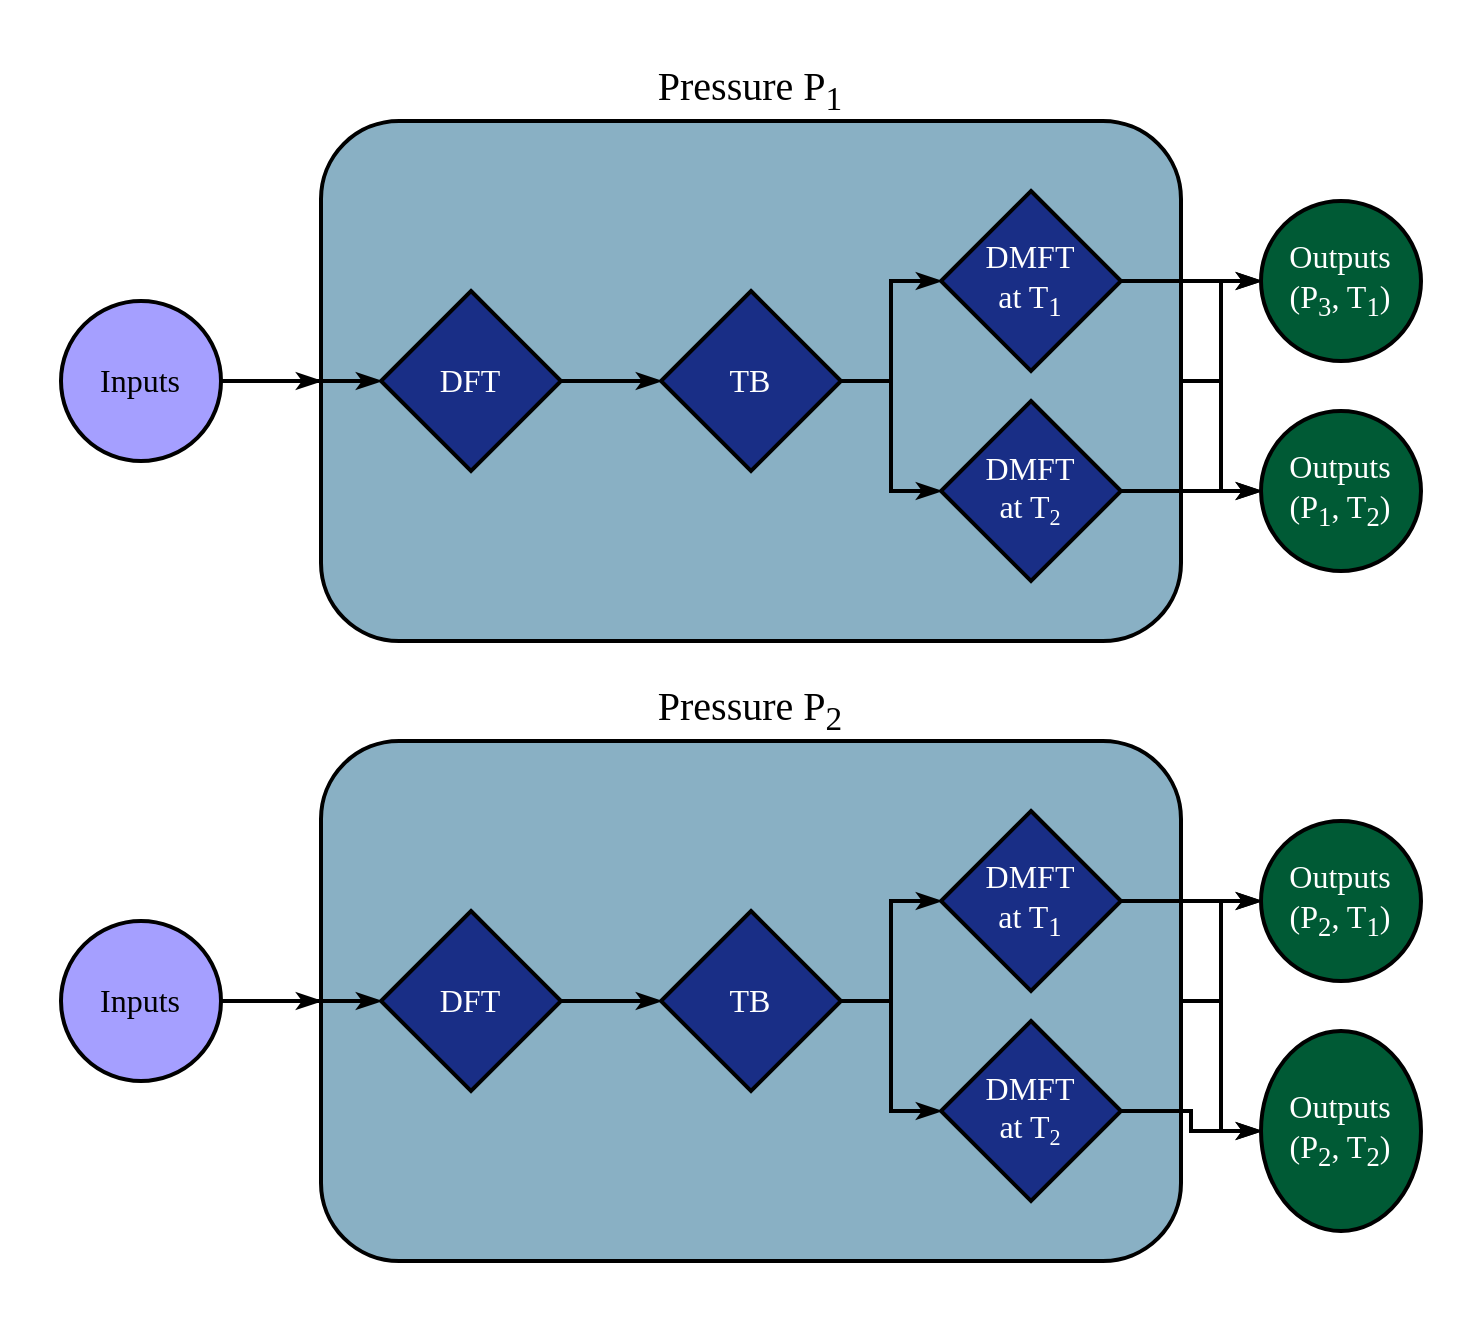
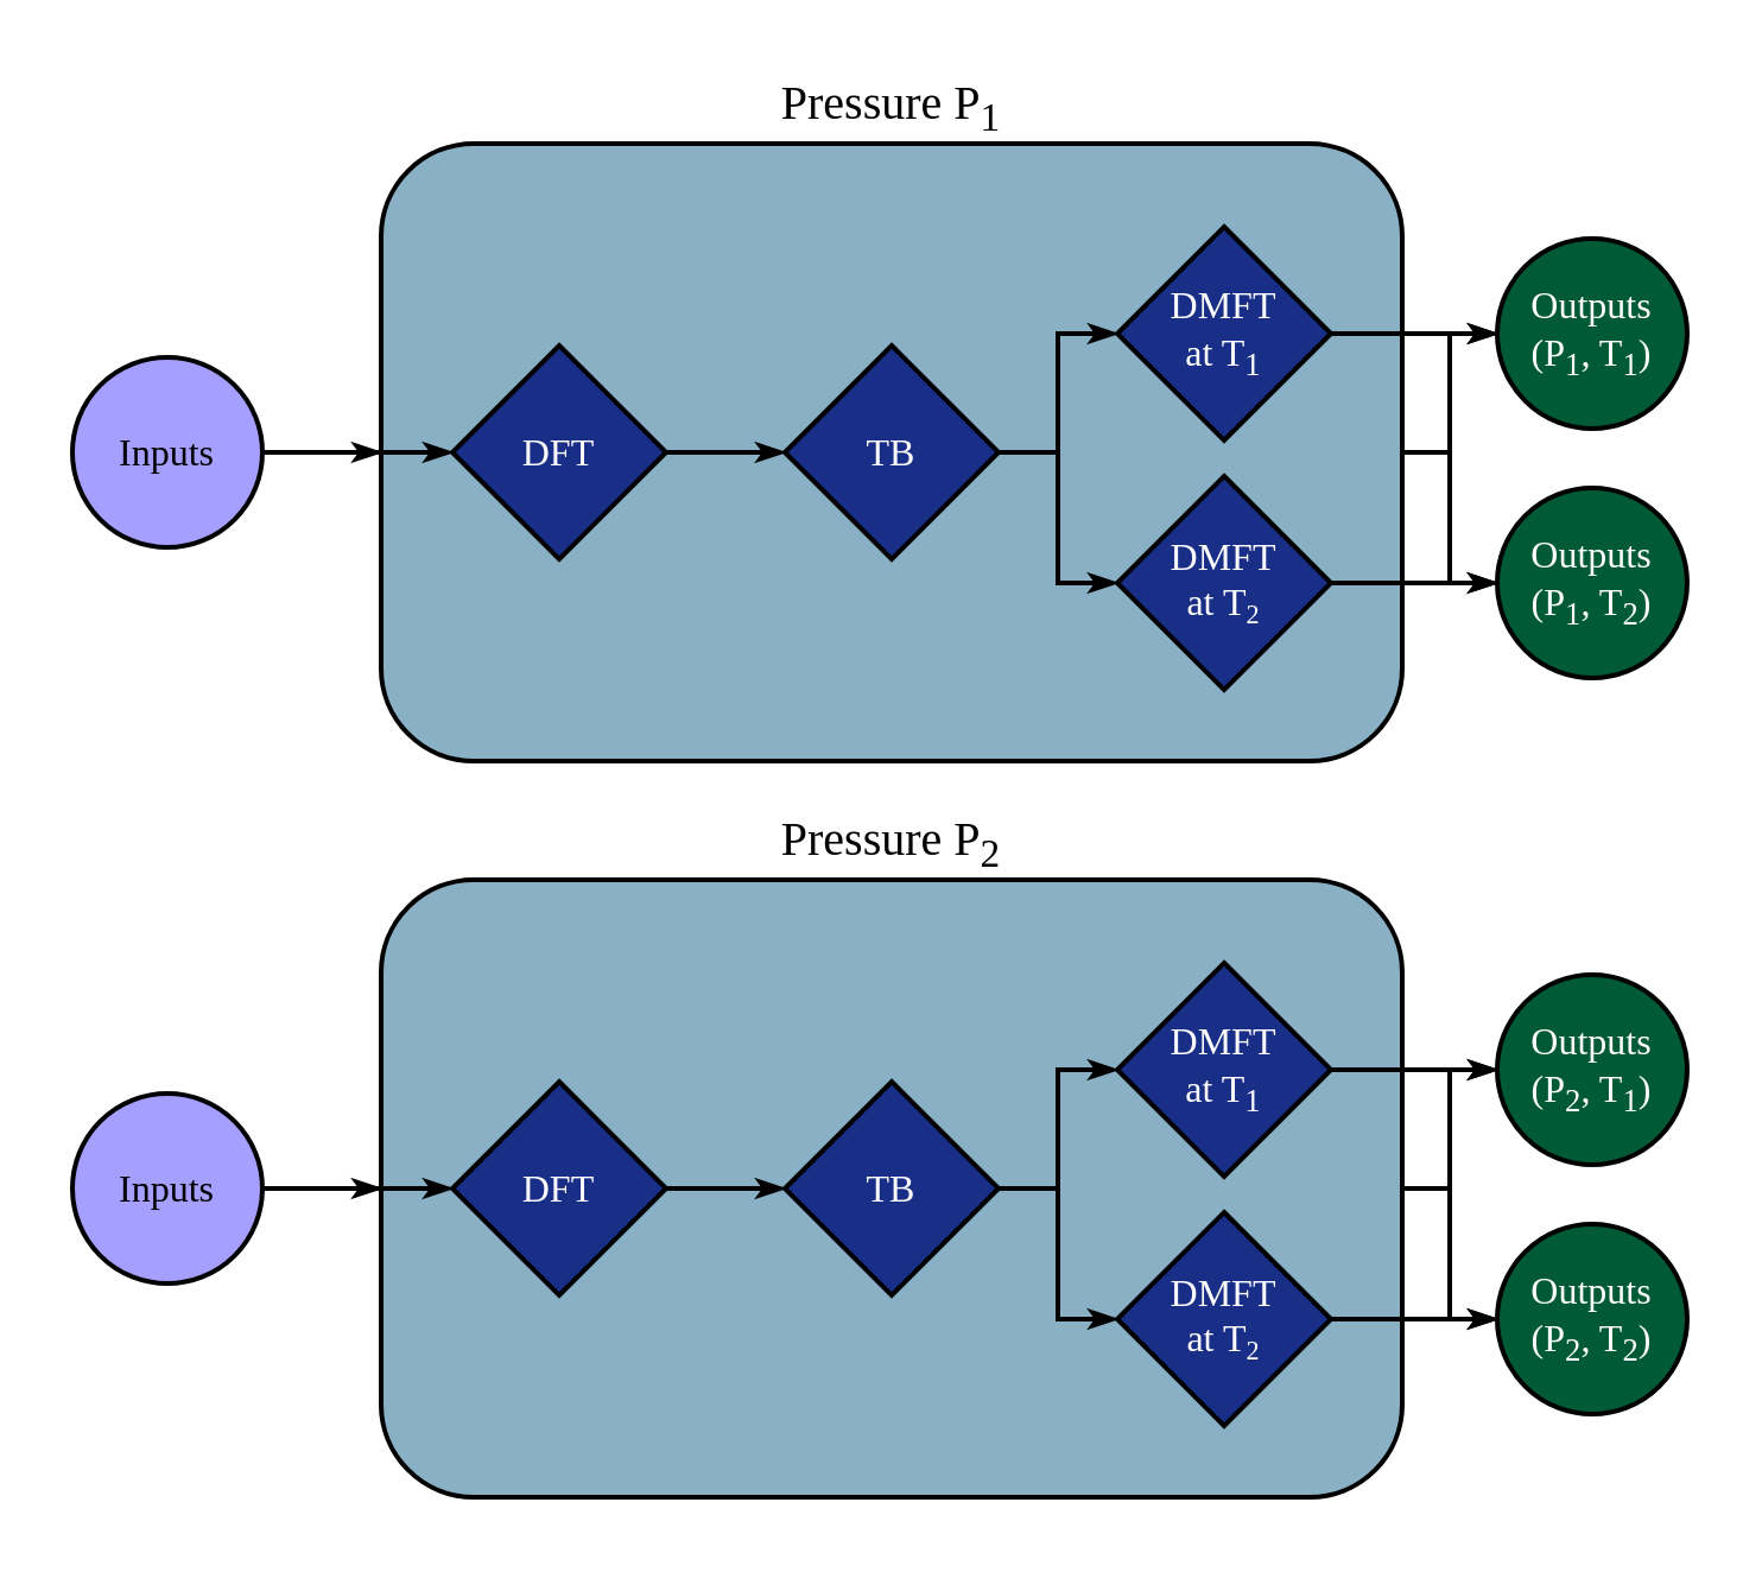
  <mxCell id="0" />
  <mxCell id="1" parent="0" />
  <mxCell id="2" value="" style="rounded=0;whiteSpace=wrap;html=1;strokeColor=none;" vertex="1" parent="1"><mxGeometry x="20" y="20" width="700" height="620" as="geometry" /></mxCell>
  <mxCell id="3" style="edgeStyle=orthogonalEdgeStyle;rounded=0;orthogonalLoop=1;jettySize=auto;html=1;strokeWidth=2;endArrow=classicThin;endFill=1;" parent="1" source="5" target="19" edge="1"><mxGeometry relative="1" as="geometry" /></mxCell>
  <mxCell id="4" style="edgeStyle=orthogonalEdgeStyle;rounded=0;orthogonalLoop=1;jettySize=auto;html=1;strokeWidth=2;endArrow=classicThin;endFill=1;" parent="1" source="5" target="18" edge="1"><mxGeometry relative="1" as="geometry" /></mxCell>
  <mxCell id="5" value="&lt;p style=&quot;line-height: 120%; padding-right: 0px; padding-top: 0px; padding-bottom: 0px; margin-top: -300px; margin-right: 0px; font-size: 20px;&quot;&gt;&lt;font style=&quot;font-size: 20px;&quot; face=&quot;Titillium Web&quot;&gt;Pressure P&lt;sub&gt;1&lt;/sub&gt;&lt;/font&gt;&lt;/p&gt;" style="rounded=1;whiteSpace=wrap;html=1;strokeWidth=2;align=center;fillColor=#89B0C4;" parent="1" vertex="1"><mxGeometry x="160" y="60" width="430" height="260" as="geometry" /></mxCell>
  <mxCell id="6" style="edgeStyle=orthogonalEdgeStyle;rounded=0;orthogonalLoop=1;jettySize=auto;html=1;strokeWidth=2;endArrow=classicThin;endFill=1;" parent="1" source="8" target="5" edge="1"><mxGeometry relative="1" as="geometry" /></mxCell>
  <mxCell id="7" style="edgeStyle=orthogonalEdgeStyle;rounded=0;orthogonalLoop=1;jettySize=auto;html=1;strokeWidth=2;endArrow=classicThin;endFill=1;" parent="1" source="8" target="10" edge="1"><mxGeometry relative="1" as="geometry" /></mxCell>
  <mxCell id="8" value="&lt;font face=&quot;Titillium Web&quot; style=&quot;font-size: 16px;&quot;&gt;Inputs&lt;/font&gt;" style="ellipse;whiteSpace=wrap;html=1;aspect=fixed;strokeWidth=2;fillColor=#A59FFF;" parent="1" vertex="1"><mxGeometry x="30" y="150" width="80" height="80" as="geometry" /></mxCell>
  <mxCell id="9" style="edgeStyle=orthogonalEdgeStyle;rounded=0;orthogonalLoop=1;jettySize=auto;html=1;endArrow=classicThin;endFill=1;strokeWidth=2;" parent="1" source="10" target="13" edge="1"><mxGeometry relative="1" as="geometry" /></mxCell>
  <mxCell id="10" value="&lt;font color=&quot;#ffffff&quot; face=&quot;Titillium Web&quot; style=&quot;font-size: 16px;&quot;&gt;DFT&lt;/font&gt;" style="rhombus;whiteSpace=wrap;html=1;strokeWidth=2;fillColor=#192E86;" parent="1" vertex="1"><mxGeometry x="190" y="145" width="90" height="90" as="geometry" /></mxCell>
  <mxCell id="11" style="edgeStyle=orthogonalEdgeStyle;rounded=0;orthogonalLoop=1;jettySize=auto;html=1;strokeWidth=2;endArrow=classicThin;endFill=1;" parent="1" source="13" target="15" edge="1"><mxGeometry relative="1" as="geometry" /></mxCell>
  <mxCell id="12" style="edgeStyle=orthogonalEdgeStyle;rounded=0;orthogonalLoop=1;jettySize=auto;html=1;strokeWidth=2;endArrow=classicThin;endFill=1;" parent="1" source="13" target="17" edge="1"><mxGeometry relative="1" as="geometry" /></mxCell>
  <mxCell id="13" value="&lt;font color=&quot;#ffffff&quot; face=&quot;Titillium Web&quot; style=&quot;font-size: 16px;&quot;&gt;TB&lt;/font&gt;" style="rhombus;whiteSpace=wrap;html=1;strokeWidth=2;fillColor=#192E86;" parent="1" vertex="1"><mxGeometry x="330" y="145" width="90" height="90" as="geometry" /></mxCell>
  <mxCell id="14" style="edgeStyle=orthogonalEdgeStyle;rounded=0;orthogonalLoop=1;jettySize=auto;html=1;strokeWidth=2;endArrow=classicThin;endFill=1;" parent="1" source="15" target="18" edge="1"><mxGeometry relative="1" as="geometry" /></mxCell>
  <mxCell id="15" value="&lt;font color=&quot;#ffffff&quot; face=&quot;Titillium Web&quot; style=&quot;font-size: 16px;&quot;&gt;DMFT&lt;/font&gt;&lt;div&gt;&lt;font color=&quot;#ffffff&quot; face=&quot;Titillium Web&quot;&gt;&lt;span style=&quot;font-size: 16px;&quot;&gt;at T&lt;sub&gt;1&lt;/sub&gt;&lt;/span&gt;&lt;/font&gt;&lt;/div&gt;" style="rhombus;whiteSpace=wrap;html=1;strokeWidth=2;fillColor=#192E86;" parent="1" vertex="1"><mxGeometry x="470" y="95" width="90" height="90" as="geometry" /></mxCell>
  <mxCell id="16" style="edgeStyle=orthogonalEdgeStyle;rounded=0;orthogonalLoop=1;jettySize=auto;html=1;endArrow=classicThin;endFill=1;strokeWidth=2;" parent="1" source="17" target="19" edge="1"><mxGeometry relative="1" as="geometry" /></mxCell>
  <mxCell id="17" value="&lt;font color=&quot;#ffffff&quot; face=&quot;Titillium Web&quot; style=&quot;font-size: 16px;&quot;&gt;DMFT&lt;/font&gt;&lt;div&gt;&lt;font color=&quot;#ffffff&quot; face=&quot;Titillium Web&quot;&gt;&lt;span style=&quot;font-size: 16px;&quot;&gt;at T&lt;/span&gt;&lt;span style=&quot;font-size: 13.333px;&quot;&gt;&lt;sub&gt;2&lt;/sub&gt;&lt;/span&gt;&lt;/font&gt;&lt;/div&gt;" style="rhombus;whiteSpace=wrap;html=1;strokeWidth=2;fillColor=#192E86;" parent="1" vertex="1"><mxGeometry x="470" y="200" width="90" height="90" as="geometry" /></mxCell>
- <mxCell id="18" value="&lt;font color=&quot;#ffffff&quot; face=&quot;Titillium Web&quot; style=&quot;font-size: 16px;&quot;&gt;Outputs&lt;/font&gt;&lt;div&gt;&lt;font color=&quot;#ffffff&quot;&gt;&lt;font face=&quot;Titillium Web&quot; style=&quot;font-size: 16px;&quot;&gt;(P&lt;sub&gt;3&lt;/sub&gt;&lt;/font&gt;&lt;span style=&quot;font-size: 16px; font-family: &amp;quot;Titillium Web&amp;quot;; background-color: initial;&quot;&gt;, T&lt;sub&gt;1&lt;/sub&gt;)&lt;/span&gt;&lt;/font&gt;&lt;/div&gt;" style="ellipse;whiteSpace=wrap;html=1;aspect=fixed;strokeWidth=2;fillColor=#005A35;" parent="1" vertex="1"><mxGeometry x="630" y="100" width="80" height="80" as="geometry" /></mxCell>
+ <mxCell id="18" value="&lt;font color=&quot;#ffffff&quot; face=&quot;Titillium Web&quot; style=&quot;font-size: 16px;&quot;&gt;Outputs&lt;/font&gt;&lt;div&gt;&lt;font color=&quot;#ffffff&quot;&gt;&lt;font face=&quot;Titillium Web&quot; style=&quot;font-size: 16px;&quot;&gt;(P&lt;sub&gt;1&lt;/sub&gt;&lt;/font&gt;&lt;span style=&quot;font-size: 16px; font-family: &amp;quot;Titillium Web&amp;quot;; background-color: initial;&quot;&gt;, T&lt;sub&gt;1&lt;/sub&gt;)&lt;/span&gt;&lt;/font&gt;&lt;/div&gt;" style="ellipse;whiteSpace=wrap;html=1;aspect=fixed;strokeWidth=2;fillColor=#005A35;" parent="1" vertex="1"><mxGeometry x="630" y="100" width="80" height="80" as="geometry" /></mxCell>
  <mxCell id="19" value="&lt;font color=&quot;#ffffff&quot; face=&quot;Titillium Web&quot; style=&quot;font-size: 16px;&quot;&gt;Outputs&lt;/font&gt;&lt;div&gt;&lt;font color=&quot;#ffffff&quot;&gt;&lt;font face=&quot;Titillium Web&quot; style=&quot;font-size: 16px;&quot;&gt;(P&lt;sub&gt;1&lt;/sub&gt;&lt;/font&gt;&lt;span style=&quot;font-size: 16px; font-family: &amp;quot;Titillium Web&amp;quot;; background-color: initial;&quot;&gt;, T&lt;sub&gt;2&lt;/sub&gt;)&lt;/span&gt;&lt;/font&gt;&lt;/div&gt;" style="ellipse;whiteSpace=wrap;html=1;aspect=fixed;strokeWidth=2;fillColor=#005A35;" parent="1" vertex="1"><mxGeometry x="630" y="205" width="80" height="80" as="geometry" /></mxCell>
  <mxCell id="20" style="edgeStyle=orthogonalEdgeStyle;rounded=0;orthogonalLoop=1;jettySize=auto;html=1;strokeWidth=2;endArrow=classicThin;endFill=1;" parent="1" source="22" target="36" edge="1"><mxGeometry relative="1" as="geometry" /></mxCell>
  <mxCell id="21" style="edgeStyle=orthogonalEdgeStyle;rounded=0;orthogonalLoop=1;jettySize=auto;html=1;strokeWidth=2;endArrow=classicThin;endFill=1;" parent="1" source="22" target="35" edge="1"><mxGeometry relative="1" as="geometry" /></mxCell>
  <mxCell id="22" value="&lt;p style=&quot;line-height: 120%; padding-right: 0px; padding-top: 0px; padding-bottom: 0px; margin-top: -300px; margin-right: 0px; font-size: 20px;&quot;&gt;&lt;font style=&quot;font-size: 20px;&quot; face=&quot;Titillium Web&quot;&gt;Pressure P&lt;sub&gt;2&lt;/sub&gt;&lt;/font&gt;&lt;/p&gt;" style="rounded=1;whiteSpace=wrap;html=1;strokeWidth=2;align=center;fillColor=#89B0C4;" parent="1" vertex="1"><mxGeometry x="160" y="370" width="430" height="260" as="geometry" /></mxCell>
  <mxCell id="23" style="edgeStyle=orthogonalEdgeStyle;rounded=0;orthogonalLoop=1;jettySize=auto;html=1;strokeWidth=2;endArrow=classicThin;endFill=1;" parent="1" source="25" target="22" edge="1"><mxGeometry relative="1" as="geometry" /></mxCell>
  <mxCell id="24" style="edgeStyle=orthogonalEdgeStyle;rounded=0;orthogonalLoop=1;jettySize=auto;html=1;strokeWidth=2;endArrow=classicThin;endFill=1;" parent="1" source="25" target="27" edge="1"><mxGeometry relative="1" as="geometry" /></mxCell>
  <mxCell id="25" value="&lt;font face=&quot;Titillium Web&quot; style=&quot;font-size: 16px;&quot;&gt;Inputs&lt;/font&gt;" style="ellipse;whiteSpace=wrap;html=1;aspect=fixed;strokeWidth=2;fillColor=#A59FFF;" parent="1" vertex="1"><mxGeometry x="30" y="460" width="80" height="80" as="geometry" /></mxCell>
  <mxCell id="26" style="edgeStyle=orthogonalEdgeStyle;rounded=0;orthogonalLoop=1;jettySize=auto;html=1;endArrow=classicThin;endFill=1;strokeWidth=2;" parent="1" source="27" target="30" edge="1"><mxGeometry relative="1" as="geometry" /></mxCell>
  <mxCell id="27" value="&lt;font color=&quot;#ffffff&quot; face=&quot;Titillium Web&quot; style=&quot;font-size: 16px;&quot;&gt;DFT&lt;/font&gt;" style="rhombus;whiteSpace=wrap;html=1;strokeWidth=2;fillColor=#192E86;" parent="1" vertex="1"><mxGeometry x="190" y="455" width="90" height="90" as="geometry" /></mxCell>
  <mxCell id="28" style="edgeStyle=orthogonalEdgeStyle;rounded=0;orthogonalLoop=1;jettySize=auto;html=1;strokeWidth=2;endArrow=classicThin;endFill=1;" parent="1" source="30" target="32" edge="1"><mxGeometry relative="1" as="geometry" /></mxCell>
  <mxCell id="29" style="edgeStyle=orthogonalEdgeStyle;rounded=0;orthogonalLoop=1;jettySize=auto;html=1;strokeWidth=2;endArrow=classicThin;endFill=1;" parent="1" source="30" target="34" edge="1"><mxGeometry relative="1" as="geometry" /></mxCell>
  <mxCell id="30" value="&lt;font color=&quot;#ffffff&quot; face=&quot;Titillium Web&quot; style=&quot;font-size: 16px;&quot;&gt;TB&lt;/font&gt;" style="rhombus;whiteSpace=wrap;html=1;strokeWidth=2;fillColor=#192E86;" parent="1" vertex="1"><mxGeometry x="330" y="455" width="90" height="90" as="geometry" /></mxCell>
  <mxCell id="31" style="edgeStyle=orthogonalEdgeStyle;rounded=0;orthogonalLoop=1;jettySize=auto;html=1;strokeWidth=2;endArrow=classicThin;endFill=1;" parent="1" source="32" target="35" edge="1"><mxGeometry relative="1" as="geometry" /></mxCell>
  <mxCell id="32" value="&lt;font color=&quot;#ffffff&quot; face=&quot;Titillium Web&quot; style=&quot;font-size: 16px;&quot;&gt;DMFT&lt;/font&gt;&lt;div&gt;&lt;font color=&quot;#ffffff&quot; face=&quot;Titillium Web&quot;&gt;&lt;span style=&quot;font-size: 16px;&quot;&gt;at T&lt;sub&gt;1&lt;/sub&gt;&lt;/span&gt;&lt;/font&gt;&lt;/div&gt;" style="rhombus;whiteSpace=wrap;html=1;strokeWidth=2;fillColor=#192E86;" parent="1" vertex="1"><mxGeometry x="470" y="405" width="90" height="90" as="geometry" /></mxCell>
  <mxCell id="33" style="edgeStyle=orthogonalEdgeStyle;rounded=0;orthogonalLoop=1;jettySize=auto;html=1;endArrow=classicThin;endFill=1;strokeWidth=2;" parent="1" source="34" target="36" edge="1"><mxGeometry relative="1" as="geometry" /></mxCell>
  <mxCell id="34" value="&lt;font color=&quot;#ffffff&quot; face=&quot;Titillium Web&quot; style=&quot;font-size: 16px;&quot;&gt;DMFT&lt;/font&gt;&lt;div&gt;&lt;font color=&quot;#ffffff&quot; face=&quot;Titillium Web&quot;&gt;&lt;span style=&quot;font-size: 16px;&quot;&gt;at T&lt;/span&gt;&lt;span style=&quot;font-size: 13.333px;&quot;&gt;&lt;sub&gt;2&lt;/sub&gt;&lt;/span&gt;&lt;/font&gt;&lt;/div&gt;" style="rhombus;whiteSpace=wrap;html=1;strokeWidth=2;fillColor=#192E86;" parent="1" vertex="1"><mxGeometry x="470" y="510" width="90" height="90" as="geometry" /></mxCell>
  <mxCell id="35" value="&lt;font color=&quot;#ffffff&quot; face=&quot;Titillium Web&quot; style=&quot;font-size: 16px;&quot;&gt;Outputs&lt;/font&gt;&lt;div&gt;&lt;font color=&quot;#ffffff&quot;&gt;&lt;font face=&quot;Titillium Web&quot; style=&quot;font-size: 16px;&quot;&gt;(P&lt;sub&gt;2&lt;/sub&gt;&lt;/font&gt;&lt;span style=&quot;font-size: 16px; font-family: &amp;quot;Titillium Web&amp;quot;; background-color: initial;&quot;&gt;, T&lt;sub&gt;1&lt;/sub&gt;)&lt;/span&gt;&lt;/font&gt;&lt;/div&gt;" style="ellipse;whiteSpace=wrap;html=1;aspect=fixed;strokeWidth=2;fillColor=#005A35;" parent="1" vertex="1"><mxGeometry x="630" y="410" width="80" height="80" as="geometry" /></mxCell>
- <mxCell id="36" value="&lt;font color=&quot;#ffffff&quot; face=&quot;Titillium Web&quot; style=&quot;font-size: 16px;&quot;&gt;Outputs&lt;/font&gt;&lt;div&gt;&lt;font color=&quot;#ffffff&quot;&gt;&lt;font face=&quot;Titillium Web&quot; style=&quot;font-size: 16px;&quot;&gt;(P&lt;sub&gt;2&lt;/sub&gt;&lt;/font&gt;&lt;span style=&quot;font-size: 16px; font-family: &amp;quot;Titillium Web&amp;quot;; background-color: initial;&quot;&gt;, T&lt;sub&gt;2&lt;/sub&gt;)&lt;/span&gt;&lt;/font&gt;&lt;/div&gt;" style="ellipse;whiteSpace=wrap;html=1;aspect=fixed;strokeWidth=2;fillColor=#005A35;" parent="1" vertex="1"><mxGeometry x="630" y="515" width="80" height="100" as="geometry" /></mxCell>
+ <mxCell id="36" value="&lt;font color=&quot;#ffffff&quot; face=&quot;Titillium Web&quot; style=&quot;font-size: 16px;&quot;&gt;Outputs&lt;/font&gt;&lt;div&gt;&lt;font color=&quot;#ffffff&quot;&gt;&lt;font face=&quot;Titillium Web&quot; style=&quot;font-size: 16px;&quot;&gt;(P&lt;sub&gt;2&lt;/sub&gt;&lt;/font&gt;&lt;span style=&quot;font-size: 16px; font-family: &amp;quot;Titillium Web&amp;quot;; background-color: initial;&quot;&gt;, T&lt;sub&gt;2&lt;/sub&gt;)&lt;/span&gt;&lt;/font&gt;&lt;/div&gt;" style="ellipse;whiteSpace=wrap;html=1;aspect=fixed;strokeWidth=2;fillColor=#005A35;" parent="1" vertex="1"><mxGeometry x="630" y="515" width="80" height="80" as="geometry" /></mxCell>
